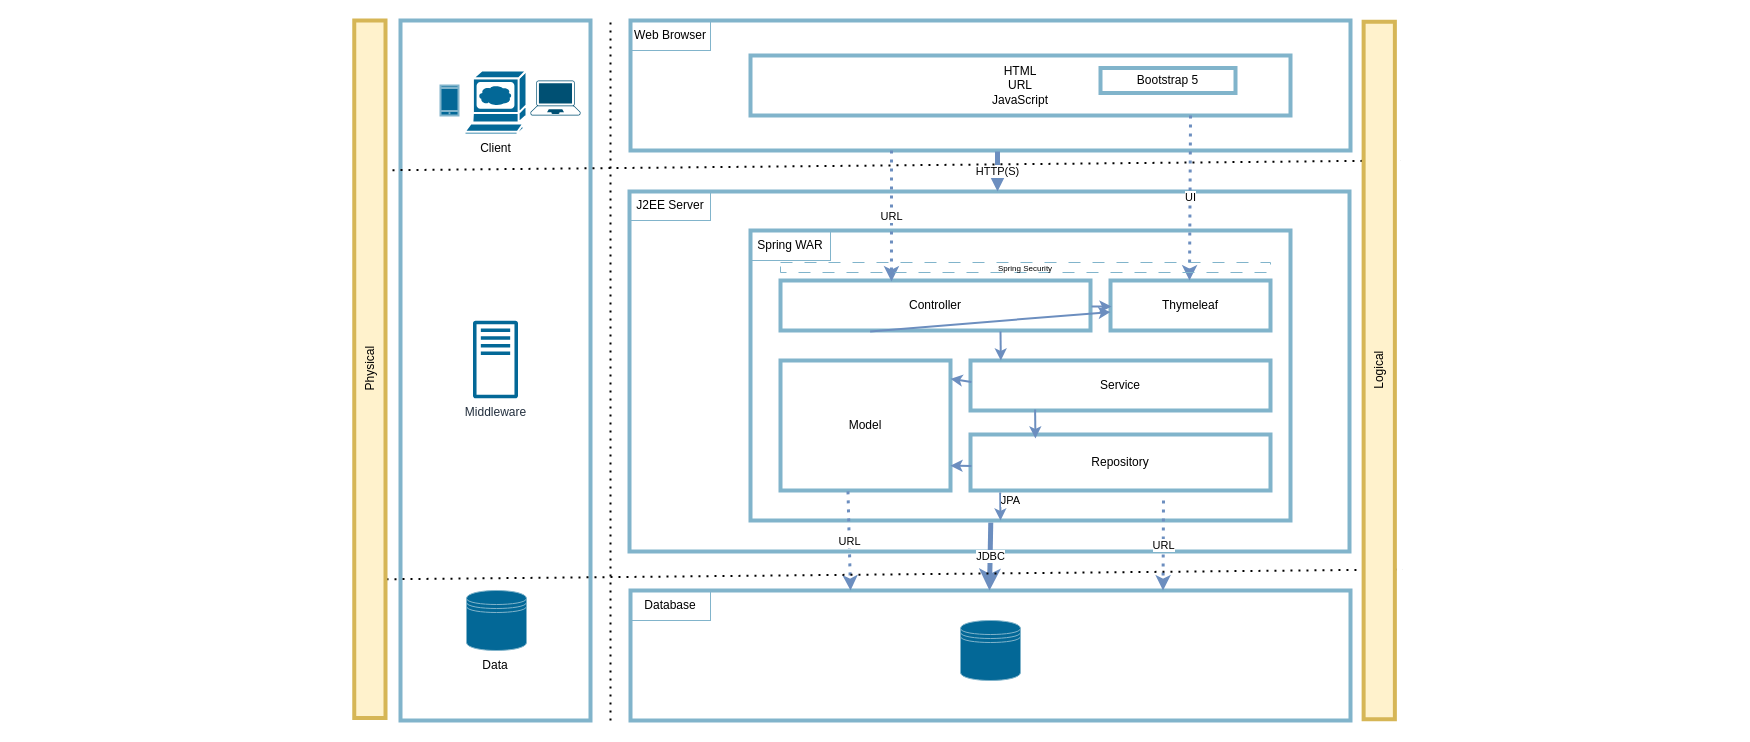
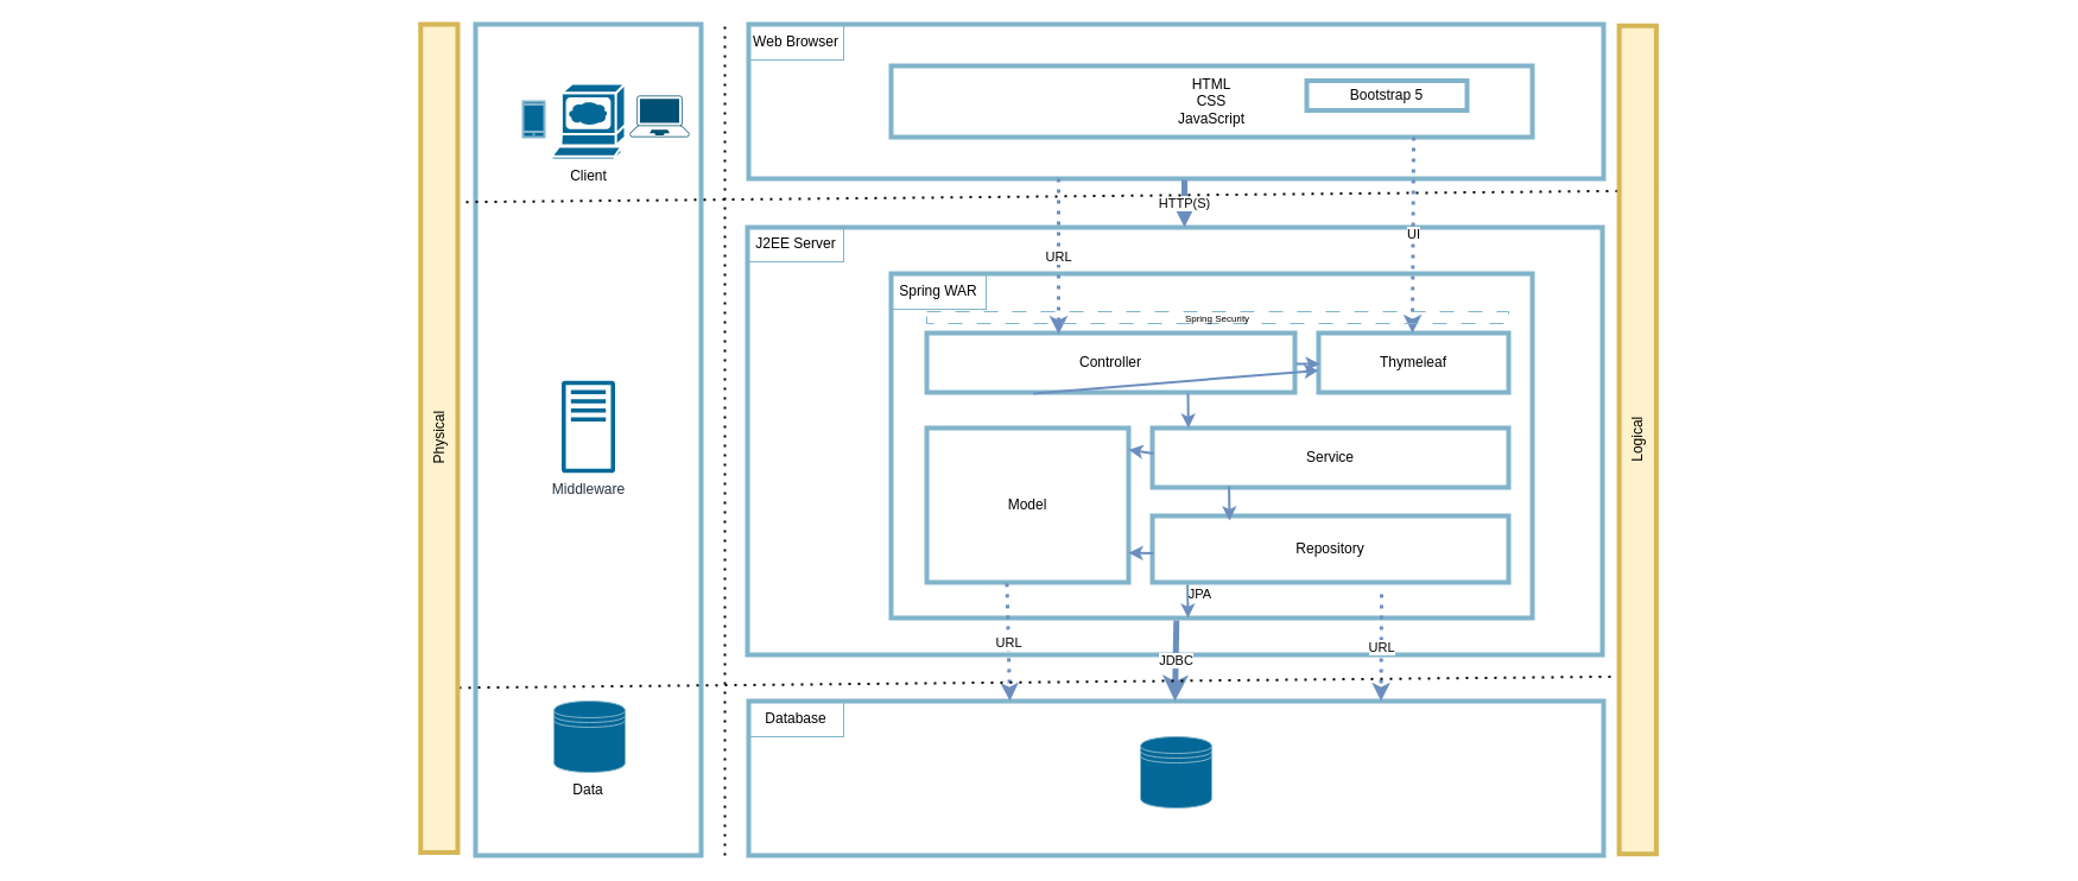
  <mxCell id="0" />
  <mxCell id="1" parent="0" />
  <mxCell id="2" value="" style="endArrow=none;dashed=1;html=1;dashPattern=1 3;strokeWidth=2;rounded=0;" parent="1" edge="1"><mxGeometry width="50" height="50" relative="1" as="geometry"><mxPoint x="610" y="720" as="sourcePoint" /><mxPoint x="610" y="20" as="targetPoint" /></mxGeometry></mxCell>
  <mxCell id="3" value="" style="rounded=0;whiteSpace=wrap;html=1;strokeColor=#81b4cb;strokeWidth=4;fillColor=none;" parent="1" vertex="1"><mxGeometry x="400" y="20" width="190" height="700" as="geometry" /></mxCell>
  <mxCell id="4" value="Client" style="shape=mxgraph.cisco.computers_and_peripherals.web_browser;html=1;pointerEvents=1;dashed=0;fillColor=#036897;strokeColor=#ffffff;strokeWidth=2;verticalLabelPosition=bottom;verticalAlign=top;align=center;outlineConnect=0;" parent="1" vertex="1"><mxGeometry x="464" y="70" width="62" height="64" as="geometry" /></mxCell>
  <mxCell id="5" value="" style="html=1;verticalLabelPosition=bottom;align=center;labelBackgroundColor=#ffffff;verticalAlign=top;strokeWidth=2;strokeColor=#81b4cb;shadow=0;dashed=0;shape=mxgraph.ios7.icons.smartphone;fillColor=#036897;" parent="1" vertex="1"><mxGeometry x="440" y="85" width="18" height="30" as="geometry" /></mxCell>
  <mxCell id="6" value="" style="points=[[0.13,0.02,0],[0.5,0,0],[0.87,0.02,0],[0.885,0.4,0],[0.985,0.985,0],[0.5,1,0],[0.015,0.985,0],[0.115,0.4,0]];verticalLabelPosition=bottom;sketch=0;html=1;verticalAlign=top;aspect=fixed;align=center;pointerEvents=1;shape=mxgraph.cisco19.laptop;fillColor=#005073;strokeColor=none;" parent="1" vertex="1"><mxGeometry x="530" y="80" width="50" height="35" as="geometry" /></mxCell>
  <mxCell id="7" value="" style="shape=datastore;whiteSpace=wrap;html=1;strokeColor=#81b4cb;fillColor=#036897;" parent="1" vertex="1"><mxGeometry x="466" y="590" width="60" height="60" as="geometry" /></mxCell>
  <mxCell id="8" value="Middleware" style="sketch=0;outlineConnect=0;fontColor=#232F3E;gradientColor=none;fillColor=#036897;strokeColor=none;dashed=0;verticalLabelPosition=bottom;verticalAlign=top;align=center;html=1;fontSize=12;fontStyle=0;aspect=fixed;pointerEvents=1;shape=mxgraph.aws4.traditional_server;" parent="1" vertex="1"><mxGeometry x="472.5" y="320" width="45" height="78" as="geometry" /></mxCell>
  <mxCell id="9" value="Data" style="text;html=1;strokeColor=none;fillColor=none;align=center;verticalAlign=middle;whiteSpace=wrap;rounded=0;" parent="1" vertex="1"><mxGeometry x="465" y="650" width="60" height="30" as="geometry" /></mxCell>
  <mxCell id="10" value="" style="rounded=0;whiteSpace=wrap;html=1;strokeColor=#81b4cb;fillColor=none;strokeWidth=4;" parent="1" vertex="1"><mxGeometry x="630" y="20" width="720" height="130" as="geometry" /></mxCell>
  <mxCell id="11" value="" style="rounded=0;whiteSpace=wrap;html=1;strokeColor=#81b4cb;fillColor=none;strokeWidth=4;" parent="1" vertex="1"><mxGeometry x="629" y="191" width="720" height="360" as="geometry" /></mxCell>
  <mxCell id="12" value="" style="rounded=0;whiteSpace=wrap;html=1;strokeColor=#81b4cb;fillColor=none;strokeWidth=4;" parent="1" vertex="1"><mxGeometry x="630" y="590" width="720" height="130" as="geometry" /></mxCell>
  <mxCell id="13" value="" style="shape=datastore;whiteSpace=wrap;html=1;strokeColor=#81b4cb;fillColor=#036897;" parent="1" vertex="1"><mxGeometry x="960" y="620" width="60" height="60" as="geometry" /></mxCell>
  <mxCell id="14" value="J2EE Server" style="text;html=1;strokeColor=#81b4cb;fillColor=none;align=center;verticalAlign=middle;whiteSpace=wrap;rounded=0;" parent="1" vertex="1"><mxGeometry x="630" y="190" width="80" height="30" as="geometry" /></mxCell>
  <mxCell id="15" value="Database" style="text;html=1;strokeColor=#81b4cb;fillColor=none;align=center;verticalAlign=middle;whiteSpace=wrap;rounded=0;" parent="1" vertex="1"><mxGeometry x="630" y="590" width="80" height="30" as="geometry" /></mxCell>
  <mxCell id="16" value="Web Browser" style="text;html=1;strokeColor=#81b4cb;fillColor=none;align=center;verticalAlign=middle;whiteSpace=wrap;rounded=0;" parent="1" vertex="1"><mxGeometry x="630" y="20" width="80" height="30" as="geometry" /></mxCell>
  <mxCell id="17" value="JDBC" style="endArrow=classic;html=1;rounded=0;entryX=0.5;entryY=0;entryDx=0;entryDy=0;exitX=0.469;exitY=1.007;exitDx=0;exitDy=0;fillColor=#dae8fc;strokeColor=#6c8ebf;strokeWidth=5;exitPerimeter=0;" parent="1" edge="1"><mxGeometry width="50" height="50" relative="1" as="geometry"><mxPoint x="990.26" y="522.03" as="sourcePoint" /><mxPoint x="989" y="590" as="targetPoint" /></mxGeometry></mxCell>
  <mxCell id="18" value="HTTP(S)" style="endArrow=classic;html=1;rounded=0;entryX=0.5;entryY=0;entryDx=0;entryDy=0;exitX=0.5;exitY=1;exitDx=0;exitDy=0;fillColor=#dae8fc;strokeColor=#6c8ebf;strokeWidth=5;" parent="1" edge="1"><mxGeometry width="50" height="50" relative="1" as="geometry"><mxPoint x="997" y="151" as="sourcePoint" /><mxPoint x="997" y="191" as="targetPoint" /></mxGeometry></mxCell>
- <mxCell id="19" value="HTML&lt;br&gt;URL&lt;br&gt;JavaScript" style="rounded=0;whiteSpace=wrap;html=1;strokeColor=#81b4cb;strokeWidth=4;fillColor=none;" parent="1" vertex="1"><mxGeometry x="750" y="55" width="540" height="60" as="geometry" /></mxCell>
+ <mxCell id="19" value="HTML&lt;br&gt;CSS&lt;br&gt;JavaScript" style="rounded=0;whiteSpace=wrap;html=1;strokeColor=#81b4cb;strokeWidth=4;fillColor=none;" parent="1" vertex="1"><mxGeometry x="750" y="55" width="540" height="60" as="geometry" /></mxCell>
  <mxCell id="20" value="Bootstrap 5" style="rounded=0;whiteSpace=wrap;html=1;strokeColor=#81b4cb;strokeWidth=4;fillColor=none;" parent="1" vertex="1"><mxGeometry x="1100" y="67.5" width="135" height="25" as="geometry" /></mxCell>
  <mxCell id="21" value="" style="rounded=0;whiteSpace=wrap;html=1;strokeColor=#81b4cb;strokeWidth=4;fillColor=none;" parent="1" vertex="1"><mxGeometry x="750" y="230" width="540" height="290" as="geometry" /></mxCell>
  <mxCell id="22" value="Spring WAR" style="text;html=1;strokeColor=#81b4cb;fillColor=none;align=center;verticalAlign=middle;whiteSpace=wrap;rounded=0;" parent="1" vertex="1"><mxGeometry x="750" y="230" width="80" height="30" as="geometry" /></mxCell>
  <mxCell id="23" value="Controller" style="rounded=0;whiteSpace=wrap;html=1;strokeColor=#81b4cb;strokeWidth=4;fillColor=none;" parent="1" vertex="1"><mxGeometry x="780" y="280" width="310" height="50" as="geometry" /></mxCell>
  <mxCell id="24" value="Thymeleaf" style="rounded=0;whiteSpace=wrap;html=1;strokeColor=#81b4cb;strokeWidth=4;fillColor=none;" parent="1" vertex="1"><mxGeometry x="1110" y="280" width="160" height="50" as="geometry" /></mxCell>
  <mxCell id="25" value="URL" style="endArrow=classic;html=1;rounded=0;entryX=0.358;entryY=0.02;entryDx=0;entryDy=0;fillColor=#dae8fc;strokeColor=#6c8ebf;strokeWidth=3;entryPerimeter=0;dashed=1;dashPattern=1 2;" parent="1" target="23" edge="1"><mxGeometry width="50" height="50" relative="1" as="geometry"><mxPoint x="891" y="150" as="sourcePoint" /><mxPoint x="897" y="201" as="targetPoint" /></mxGeometry></mxCell>
  <mxCell id="26" value="Service" style="rounded=0;whiteSpace=wrap;html=1;strokeColor=#81b4cb;strokeWidth=4;fillColor=none;" parent="1" vertex="1"><mxGeometry x="970" y="360" width="300" height="50" as="geometry" /></mxCell>
  <mxCell id="27" value="Repository" style="rounded=0;whiteSpace=wrap;html=1;strokeColor=#81b4cb;strokeWidth=4;fillColor=none;" parent="1" vertex="1"><mxGeometry x="970" y="434" width="300" height="56" as="geometry" /></mxCell>
  <mxCell id="28" value="Model" style="rounded=0;whiteSpace=wrap;html=1;strokeColor=#81b4cb;strokeWidth=4;fillColor=none;" parent="1" vertex="1"><mxGeometry x="780" y="360" width="170" height="130" as="geometry" /></mxCell>
  <mxCell id="29" value="UI" style="endArrow=classic;html=1;rounded=0;entryX=0.358;entryY=0.02;entryDx=0;entryDy=0;exitX=0.263;exitY=1.017;exitDx=0;exitDy=0;fillColor=#dae8fc;strokeColor=#6c8ebf;strokeWidth=3;entryPerimeter=0;exitPerimeter=0;dashed=1;dashPattern=1 2;" parent="1" edge="1"><mxGeometry width="50" height="50" relative="1" as="geometry"><mxPoint x="1190.04" y="115" as="sourcePoint" /><mxPoint x="1189" y="279.98" as="targetPoint" /></mxGeometry></mxCell>
  <mxCell id="30" value="&lt;br&gt;" style="endArrow=classic;html=1;rounded=0;fillColor=#dae8fc;strokeColor=#6c8ebf;strokeWidth=2;exitX=0.289;exitY=1.018;exitDx=0;exitDy=0;exitPerimeter=0;" parent="1" source="23" target="24" edge="1"><mxGeometry x="-0.957" y="4" width="50" height="50" relative="1" as="geometry"><mxPoint x="860" y="330" as="sourcePoint" /><mxPoint x="864" y="357" as="targetPoint" /><mxPoint as="offset" /></mxGeometry></mxCell>
  <mxCell id="31" value="&lt;br&gt;" style="endArrow=classic;html=1;rounded=0;entryX=0.529;entryY=0;entryDx=0;entryDy=0;fillColor=#dae8fc;strokeColor=#6c8ebf;strokeWidth=2;exitX=0.289;exitY=1.018;exitDx=0;exitDy=0;exitPerimeter=0;entryPerimeter=0;" parent="1" edge="1"><mxGeometry x="-0.957" y="4" width="50" height="50" relative="1" as="geometry"><mxPoint x="1000" y="330.9" as="sourcePoint" /><mxPoint x="1000.34" y="360" as="targetPoint" /><mxPoint as="offset" /></mxGeometry></mxCell>
  <mxCell id="32" value="&lt;br&gt;" style="endArrow=none;html=1;rounded=0;entryX=0.003;entryY=0.429;entryDx=0;entryDy=0;fillColor=#dae8fc;strokeColor=#6c8ebf;strokeWidth=2;exitX=1;exitY=0.141;exitDx=0;exitDy=0;exitPerimeter=0;entryPerimeter=0;startArrow=classic;startFill=1;endFill=0;" parent="1" source="28" target="26" edge="1"><mxGeometry x="-0.957" y="4" width="50" height="50" relative="1" as="geometry"><mxPoint x="1010" y="340.9" as="sourcePoint" /><mxPoint x="1010.34" y="370" as="targetPoint" /><mxPoint as="offset" /></mxGeometry></mxCell>
  <mxCell id="33" value="&lt;br&gt;" style="endArrow=classic;html=1;rounded=0;entryX=0;entryY=0.5;entryDx=0;entryDy=0;fillColor=#dae8fc;strokeColor=#6c8ebf;strokeWidth=2;exitX=1;exitY=0.5;exitDx=0;exitDy=0;" parent="1" edge="1"><mxGeometry x="-0.957" y="4" width="50" height="50" relative="1" as="geometry"><mxPoint x="1091" y="306" as="sourcePoint" /><mxPoint x="1111" y="306" as="targetPoint" /><mxPoint as="offset" /></mxGeometry></mxCell>
  <mxCell id="34" value="&lt;br&gt;" style="endArrow=classic;html=1;rounded=0;entryX=0.529;entryY=0;entryDx=0;entryDy=0;fillColor=#dae8fc;strokeColor=#6c8ebf;strokeWidth=2;exitX=0.289;exitY=1.018;exitDx=0;exitDy=0;exitPerimeter=0;entryPerimeter=0;" parent="1" edge="1"><mxGeometry x="-0.957" y="4" width="50" height="50" relative="1" as="geometry"><mxPoint x="1034.59" y="408.9" as="sourcePoint" /><mxPoint x="1034.93" y="438" as="targetPoint" /><mxPoint as="offset" /></mxGeometry></mxCell>
  <mxCell id="35" value="URL" style="endArrow=classic;html=1;rounded=0;entryX=0.358;entryY=0.02;entryDx=0;entryDy=0;fillColor=#dae8fc;strokeColor=#6c8ebf;strokeWidth=3;entryPerimeter=0;dashed=1;dashPattern=1 2;exitX=0.397;exitY=1.007;exitDx=0;exitDy=0;exitPerimeter=0;" parent="1" source="28" edge="1"><mxGeometry width="50" height="50" relative="1" as="geometry"><mxPoint x="850.02" y="459" as="sourcePoint" /><mxPoint x="850" y="590" as="targetPoint" /></mxGeometry></mxCell>
  <mxCell id="36" value="URL" style="endArrow=classic;html=1;rounded=0;entryX=0.358;entryY=0.02;entryDx=0;entryDy=0;fillColor=#dae8fc;strokeColor=#6c8ebf;strokeWidth=3;entryPerimeter=0;dashed=1;dashPattern=1 2;" parent="1" edge="1"><mxGeometry width="50" height="50" relative="1" as="geometry"><mxPoint x="1163" y="500" as="sourcePoint" /><mxPoint x="1162.51" y="590" as="targetPoint" /></mxGeometry></mxCell>
  <mxCell id="37" value="&lt;br&gt;" style="endArrow=none;html=1;rounded=0;entryX=0.003;entryY=0.429;entryDx=0;entryDy=0;fillColor=#dae8fc;strokeColor=#6c8ebf;strokeWidth=2;exitX=1;exitY=0.141;exitDx=0;exitDy=0;exitPerimeter=0;entryPerimeter=0;startArrow=classic;startFill=1;endFill=0;" parent="1" edge="1"><mxGeometry x="-0.957" y="4" width="50" height="50" relative="1" as="geometry"><mxPoint x="950" y="465.15" as="sourcePoint" /><mxPoint x="970.9" y="465.45" as="targetPoint" /><mxPoint as="offset" /></mxGeometry></mxCell>
  <mxCell id="38" value="" style="endArrow=none;dashed=1;html=1;dashPattern=1 3;strokeWidth=2;rounded=0;" parent="1" edge="1"><mxGeometry width="50" height="50" relative="1" as="geometry"><mxPoint x="360" y="170" as="sourcePoint" /><mxPoint x="1400" y="160" as="targetPoint" /></mxGeometry></mxCell>
  <mxCell id="39" value="" style="endArrow=none;dashed=1;html=1;dashPattern=1 3;strokeWidth=2;rounded=0;" parent="1" edge="1"><mxGeometry width="50" height="50" relative="1" as="geometry"><mxPoint x="362" y="579" as="sourcePoint" /><mxPoint x="1402" y="569" as="targetPoint" /></mxGeometry></mxCell>
  <mxCell id="40" value="Physical" style="rounded=0;whiteSpace=wrap;html=1;strokeColor=#d6b656;strokeWidth=4;fillColor=#fff2cc;rotation=-90;" parent="1" vertex="1"><mxGeometry x="20.63" y="353.13" width="697.5" height="31.25" as="geometry" /></mxCell>
  <mxCell id="41" value="Logical" style="rounded=0;whiteSpace=wrap;html=1;strokeColor=#d6b656;strokeWidth=4;fillColor=#fff2cc;rotation=-90;" parent="1" vertex="1"><mxGeometry x="1030" y="354.37" width="697.5" height="31.25" as="geometry" /></mxCell>
  <mxCell id="42" value="&lt;font style=&quot;font-size: 8px;&quot;&gt;Spring Security&lt;/font&gt;" style="rounded=0;whiteSpace=wrap;html=1;fillColor=none;dashed=1;dashPattern=12 12;strokeColor=#81b4cb;" vertex="1" parent="1"><mxGeometry x="780" y="262" width="490" height="10" as="geometry" /></mxCell>
  <mxCell id="43" value="JPA" style="endArrow=classic;html=1;rounded=0;fillColor=#dae8fc;strokeColor=#6c8ebf;strokeWidth=2;exitX=0.099;exitY=1.034;exitDx=0;exitDy=0;exitPerimeter=0;" edge="1" parent="1" source="27"><mxGeometry x="-0.416" y="10" width="50" height="50" relative="1" as="geometry"><mxPoint x="1000" y="510" as="sourcePoint" /><mxPoint x="1000" y="520" as="targetPoint" /><mxPoint as="offset" /></mxGeometry></mxCell>
